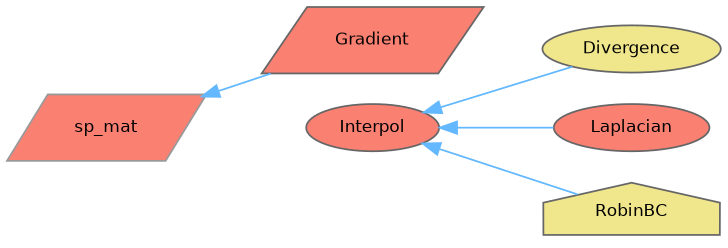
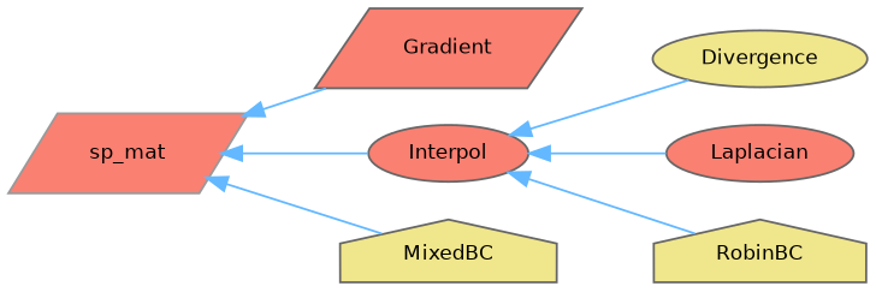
  digraph {
    rankdir=LR
    node [color=grey40 fillcolor=salmon fontname=Helvetica fontsize=10 shape=ellipse style=filled]
    edge [color=steelblue1 dir=back fontname=Helvetica fontsize=10 labelfontname=Helvetica labelfontsize=10 style=solid]
    n1 [color=grey60 height=0.2 label=sp_mat shape=parallelogram width=0.4]
    n2 [height=0.2 label=Gradient shape=parallelogram width=0.4]
    n3 [height=0.2 label=Interpol width=0.4]
+   n4 [fillcolor=khaki height=0.2 label=MixedBC shape=house width=0.4]
    n5 [fillcolor=khaki height=0.2 label=Divergence width=0.4]
    n6 [height=0.2 label=Laplacian width=0.4]
    n7 [fillcolor=khaki height=0.2 label=RobinBC shape=house width=0.4]
    n1 -> n2
+   n1 -> n3
+   n1 -> n4
    n3 -> n5
    n3 -> n6
    n3 -> n7
  }
